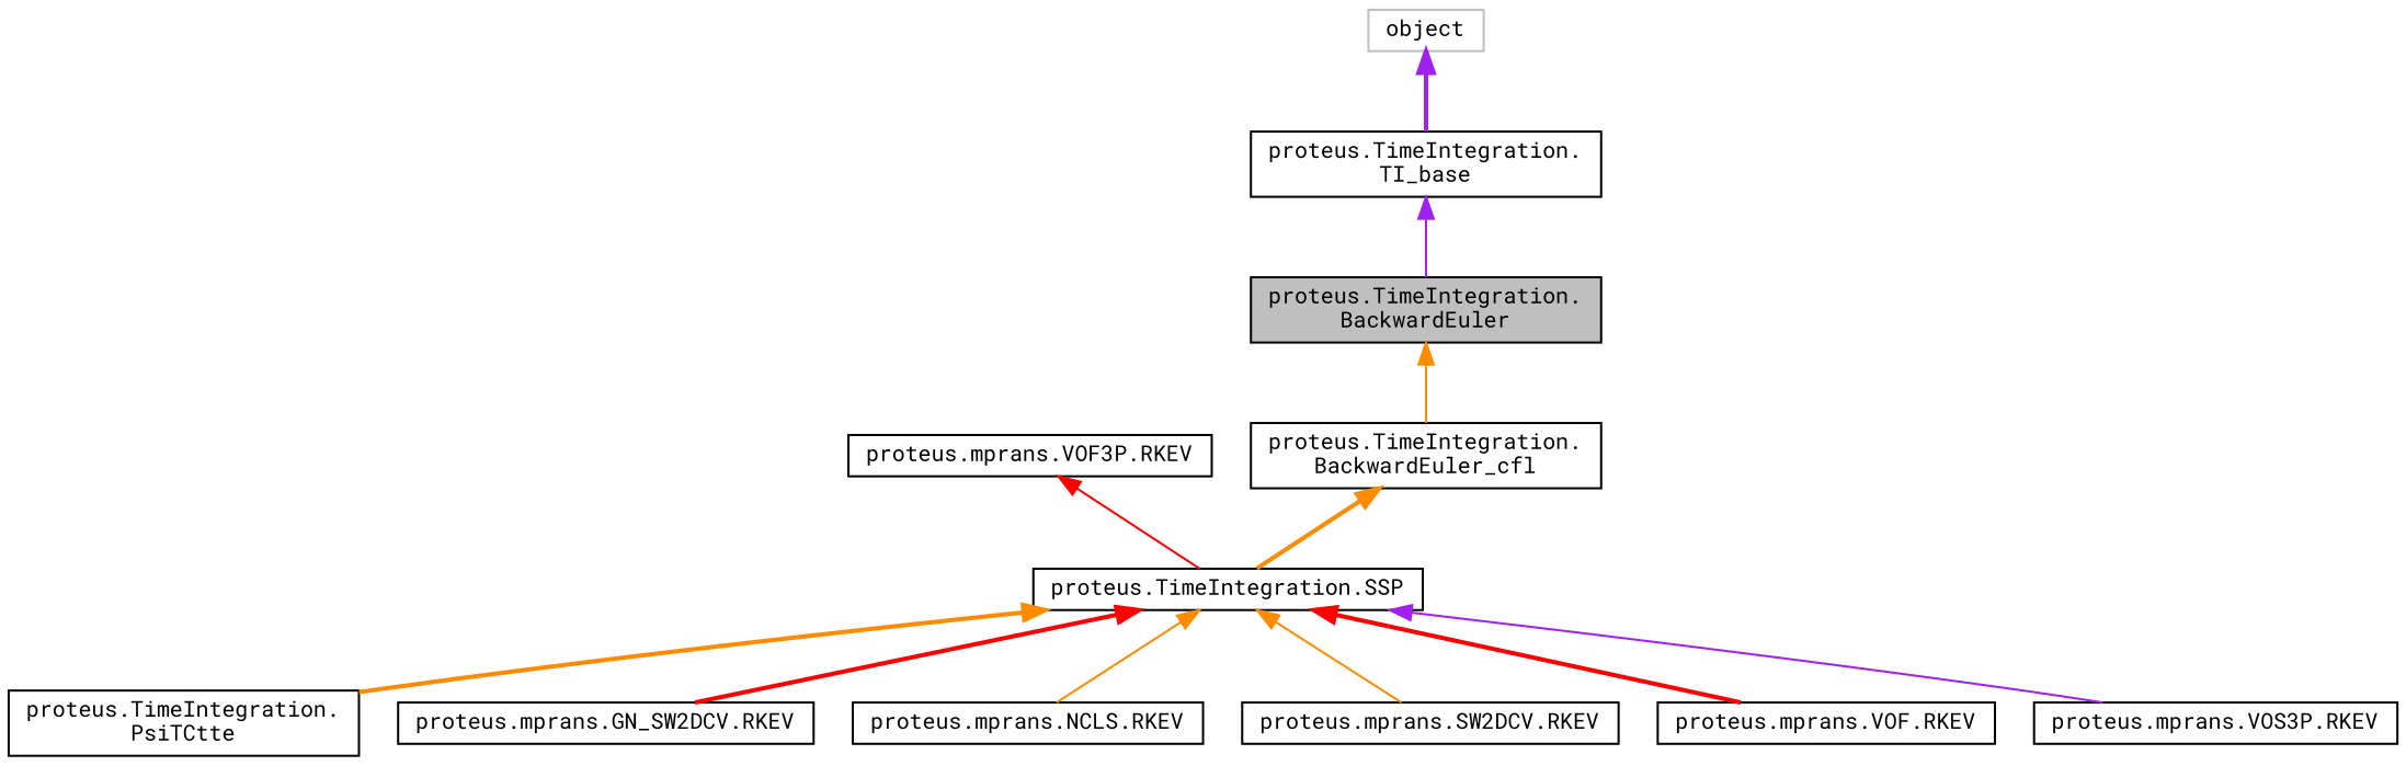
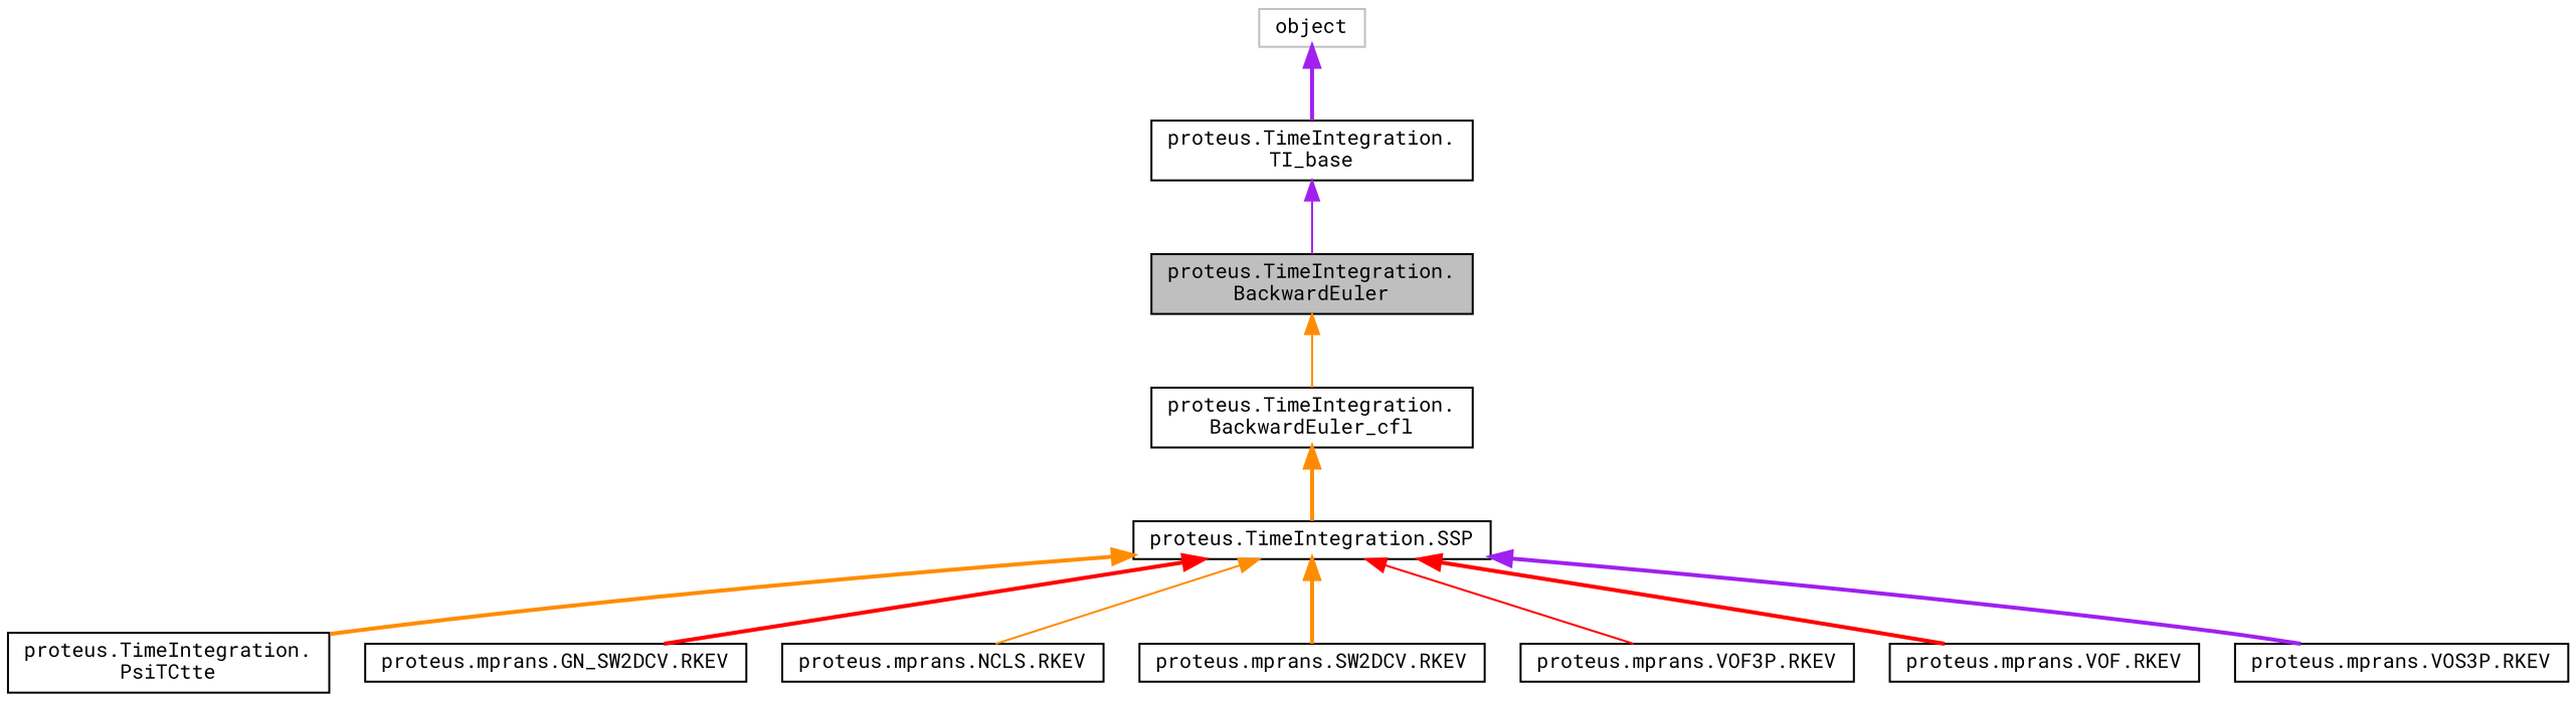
  digraph {
    fontname="Roboto Mono"
    rankdir=TB
    node [color=black fillcolor=white fontname="Roboto Mono" fontsize=10 shape=record style=filled]
    edge [color=darkorange dir=back fontname="Roboto Mono" fontsize=10 labelfontname=Helvetica labelfontsize=10 style=bold]
    n1 [fillcolor=grey75 fontcolor=black height=0.2 label="proteus.TimeIntegration.\lBackwardEuler" width=0.4]
    n2 [height=0.2 label="proteus.TimeIntegration.\lBackwardEuler_cfl" width=0.4]
    n3 [height=0.2 label="proteus.TimeIntegration.SSP" width=0.4]
    n4 [height=0.2 label="proteus.TimeIntegration.\lTI_base" width=0.4]
    n5 [color=grey75 height=0.2 label=object width=0.4]
    n6 [height=0.2 label="proteus.TimeIntegration.\lPsiTCtte" width=0.4]
    n7 [height=0.2 label="proteus.mprans.GN_SW2DCV.RKEV" width=0.4]
    n8 [height=0.2 label="proteus.mprans.NCLS.RKEV" width=0.4]
    n9 [height=0.2 label="proteus.mprans.SW2DCV.RKEV" width=0.4]
    n10 [height=0.2 label="proteus.mprans.VOF3P.RKEV" width=0.4]
    n11 [height=0.2 label="proteus.mprans.VOF.RKEV" width=0.4]
    n12 [height=0.2 label="proteus.mprans.VOS3P.RKEV" width=0.4]
    n1 -> n2 [style=solid]
    n2 -> n3
    n3 -> n6
    n3 -> n7 [color=red]
    n3 -> n8 [style=solid]
-   n3 -> n9 [style=solid]
-   n10 -> n3 [color=red style=solid]
+   n3 -> n9
+   n3 -> n10 [color=red style=solid]
    n3 -> n11 [color=red]
-   n3 -> n12 [color=purple style=solid]
+   n3 -> n12 [color=purple]
    n4 -> n1 [color=purple style=solid]
    n5 -> n4 [color=purple]
  }
